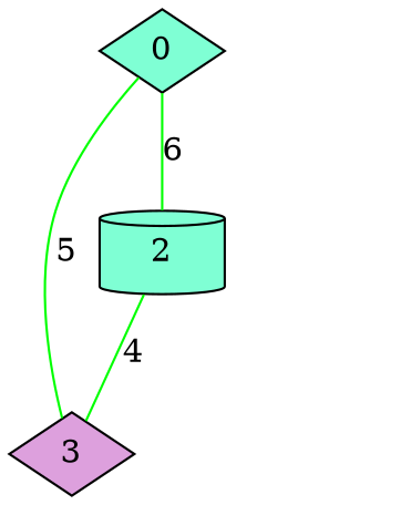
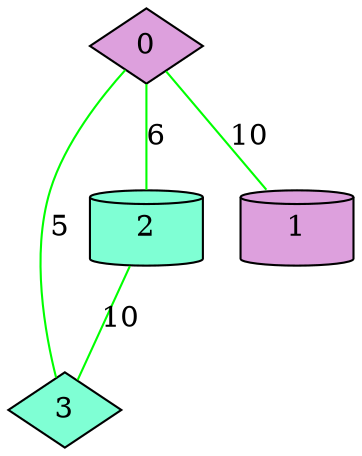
  graph {
    node [fillcolor=aquamarine shape=diamond style=filled]
    edge [color=green]
-   3 [fillcolor=plum]
+   3
    2 [shape=cylinder]
-   0
-   2 -- 3 [label=4]
+   0 [fillcolor=plum]
+   1 [fillcolor=plum shape=cylinder]
+   2 -- 3 [label=10]
    0 -- 3 [label=5]
    0 -- 2 [label=6]
+   0 -- 1 [label=10]
  }
